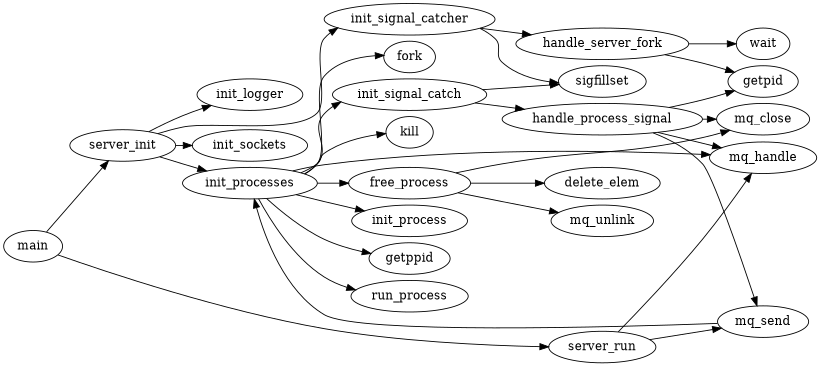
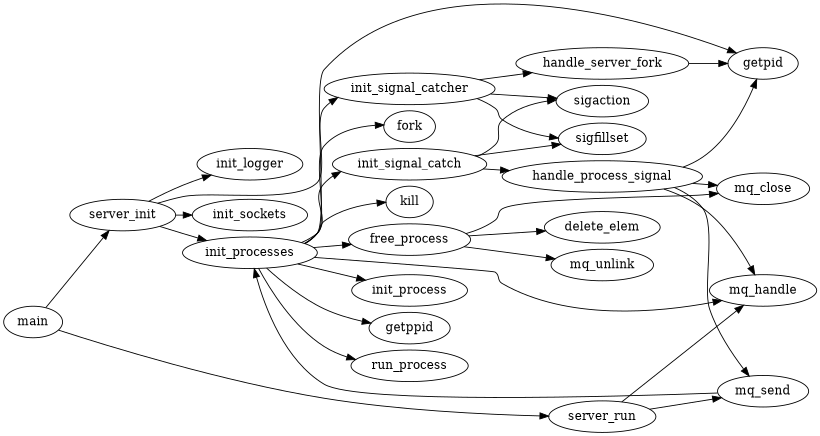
  digraph {
    defaultdist=0.1
    nodesep=0.1
    rankdir=LR
    ranksep=0.1
    init_processes
    init_signal_catch
    getpid
    n4 [label=mq_handle]
    init_process
    getppid
    free_process
    run_process
    fork
    kill
    handle_process_signal
+   sigaction
    sigfillset
    mq_close
    delete_elem
    mq_unlink
    mq_send
    n18 [label=handle_server_fork]
-   wait
    server_init
    init_sockets
    init_signal_catcher
    init_logger
    main
    server_run
    init_processes -> init_signal_catch
+   init_processes -> getpid
    init_processes -> n4
    init_processes -> init_process
    init_processes -> getppid
    init_processes -> free_process
    init_processes -> run_process
    init_processes -> fork
    init_processes -> kill
    init_signal_catch -> handle_process_signal
+   init_signal_catch -> sigaction
    init_signal_catch -> sigfillset
    free_process -> mq_close
    free_process -> delete_elem
    free_process -> mq_unlink
    handle_process_signal -> getpid
    handle_process_signal -> n4
    handle_process_signal -> mq_close
    handle_process_signal -> mq_send
    mq_send -> init_processes
    n18 -> getpid
-   n18 -> wait
    server_init -> init_processes
    server_init -> init_sockets
    server_init -> init_signal_catcher
    server_init -> init_logger
+   init_signal_catcher -> sigaction
    init_signal_catcher -> sigfillset
    init_signal_catcher -> n18
    main -> server_init
    main -> server_run
    server_run -> n4
    server_run -> mq_send
  }
